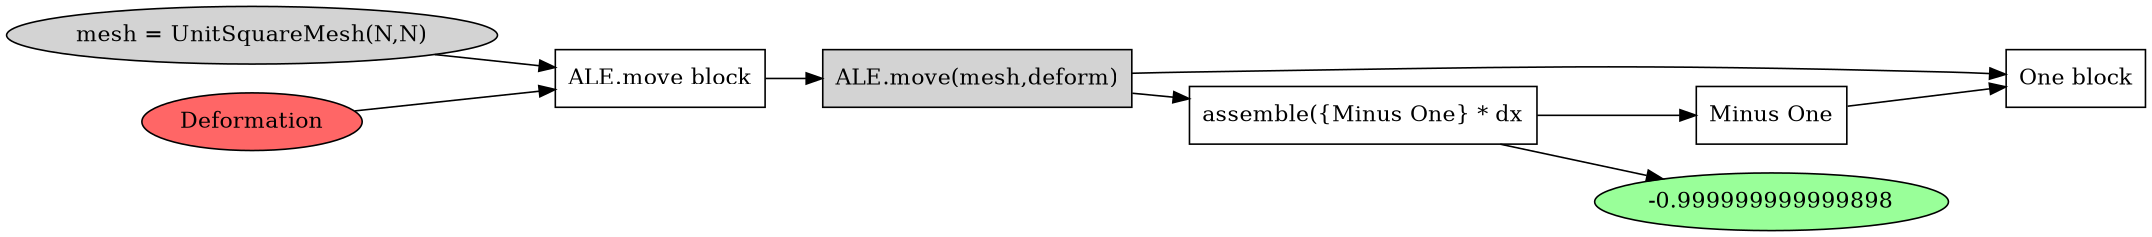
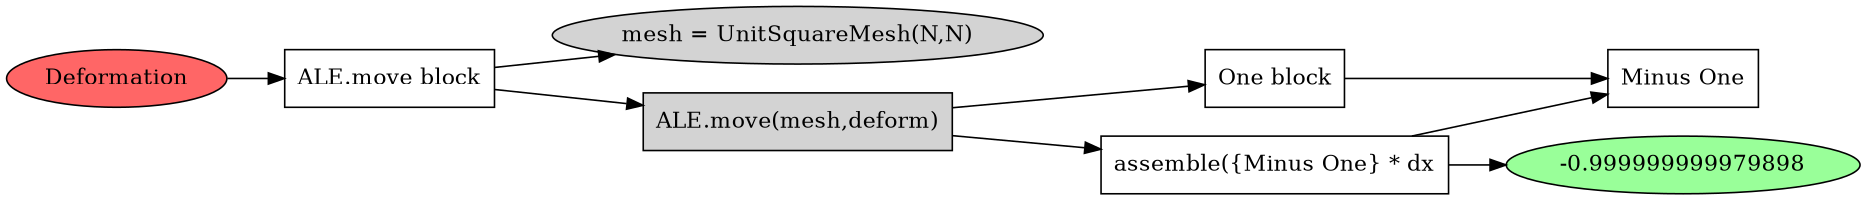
  strict digraph {
    rankdir=LR
    node [node_color=r shape=box]
    n1 [label="mesh = UnitSquareMesh(N,N)" position="(0.0, 0.5)" style=filled shape=""]
    n2 [label="ALE.move block" node_color=b position="(0, 0.0)"]
    n3 [label="ALE.move(mesh,deform)" position="(0.0, -0.5)" style=filled]
    n4 [label="One block" node_color=b position="(0, -1.0)"]
    n5 [label="assemble({Minus One} * dx" node_color=b position="(0, -2.0)"]
    n6 [label="Minus One" position="(0.0, -1.5)"]
-   n7 [fillcolor="#99FF99" label=-0.999999999999898 position="(0.0, -2.5)" style=filled shape=""]
+   n7 [fillcolor="#99FF99" label=-0.999999999979898 position="(0.0, -2.5)" style=filled shape=""]
    n8 [fillcolor="#FF6666" label=Deformation position="(0.1, 0.5)" style=filled shape=""]
-   n1 -> n2
+   n2 -> n1
    n2 -> n3
    n3 -> n4
    n3 -> n5
-   n6 -> n4
+   n4 -> n6
    n5 -> n6
    n5 -> n7
    n8 -> n2
  }
